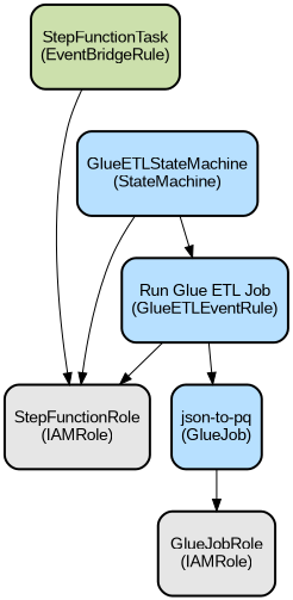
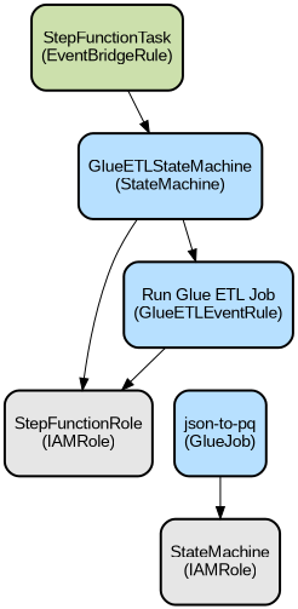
  digraph {
    node [color=black fillcolor="#B7E0FF" fontname=Arial shape=rectangle style="filled,bold,rounded"]
-   n1 [fillcolor="#E6E6E6" height=1 label="GlueJobRole\n(IAMRole)"]
+   n1 [fillcolor="#E6E6E6" height=1 label="StateMachine\n(IAMRole)"]
    n2 [height=1 label="json-to-pq\n(GlueJob)"]
    n3 [fillcolor="#E6E6E6" height=1 label="StepFunctionRole\n(IAMRole)"]
    n4 [height=1 label="Run Glue ETL Job\n(GlueETLEventRule)"]
    n5 [height=1 label="GlueETLStateMachine\n(StateMachine)"]
    n6 [fillcolor="#CCE0AC" height=1 label="StepFunctionTask\n(EventBridgeRule)"]
    n2 -> n1
-   n4 -> n2
    n4 -> n3
    n5 -> n3
    n5 -> n4
-   n6 -> n3
+   n6 -> n5
  }
